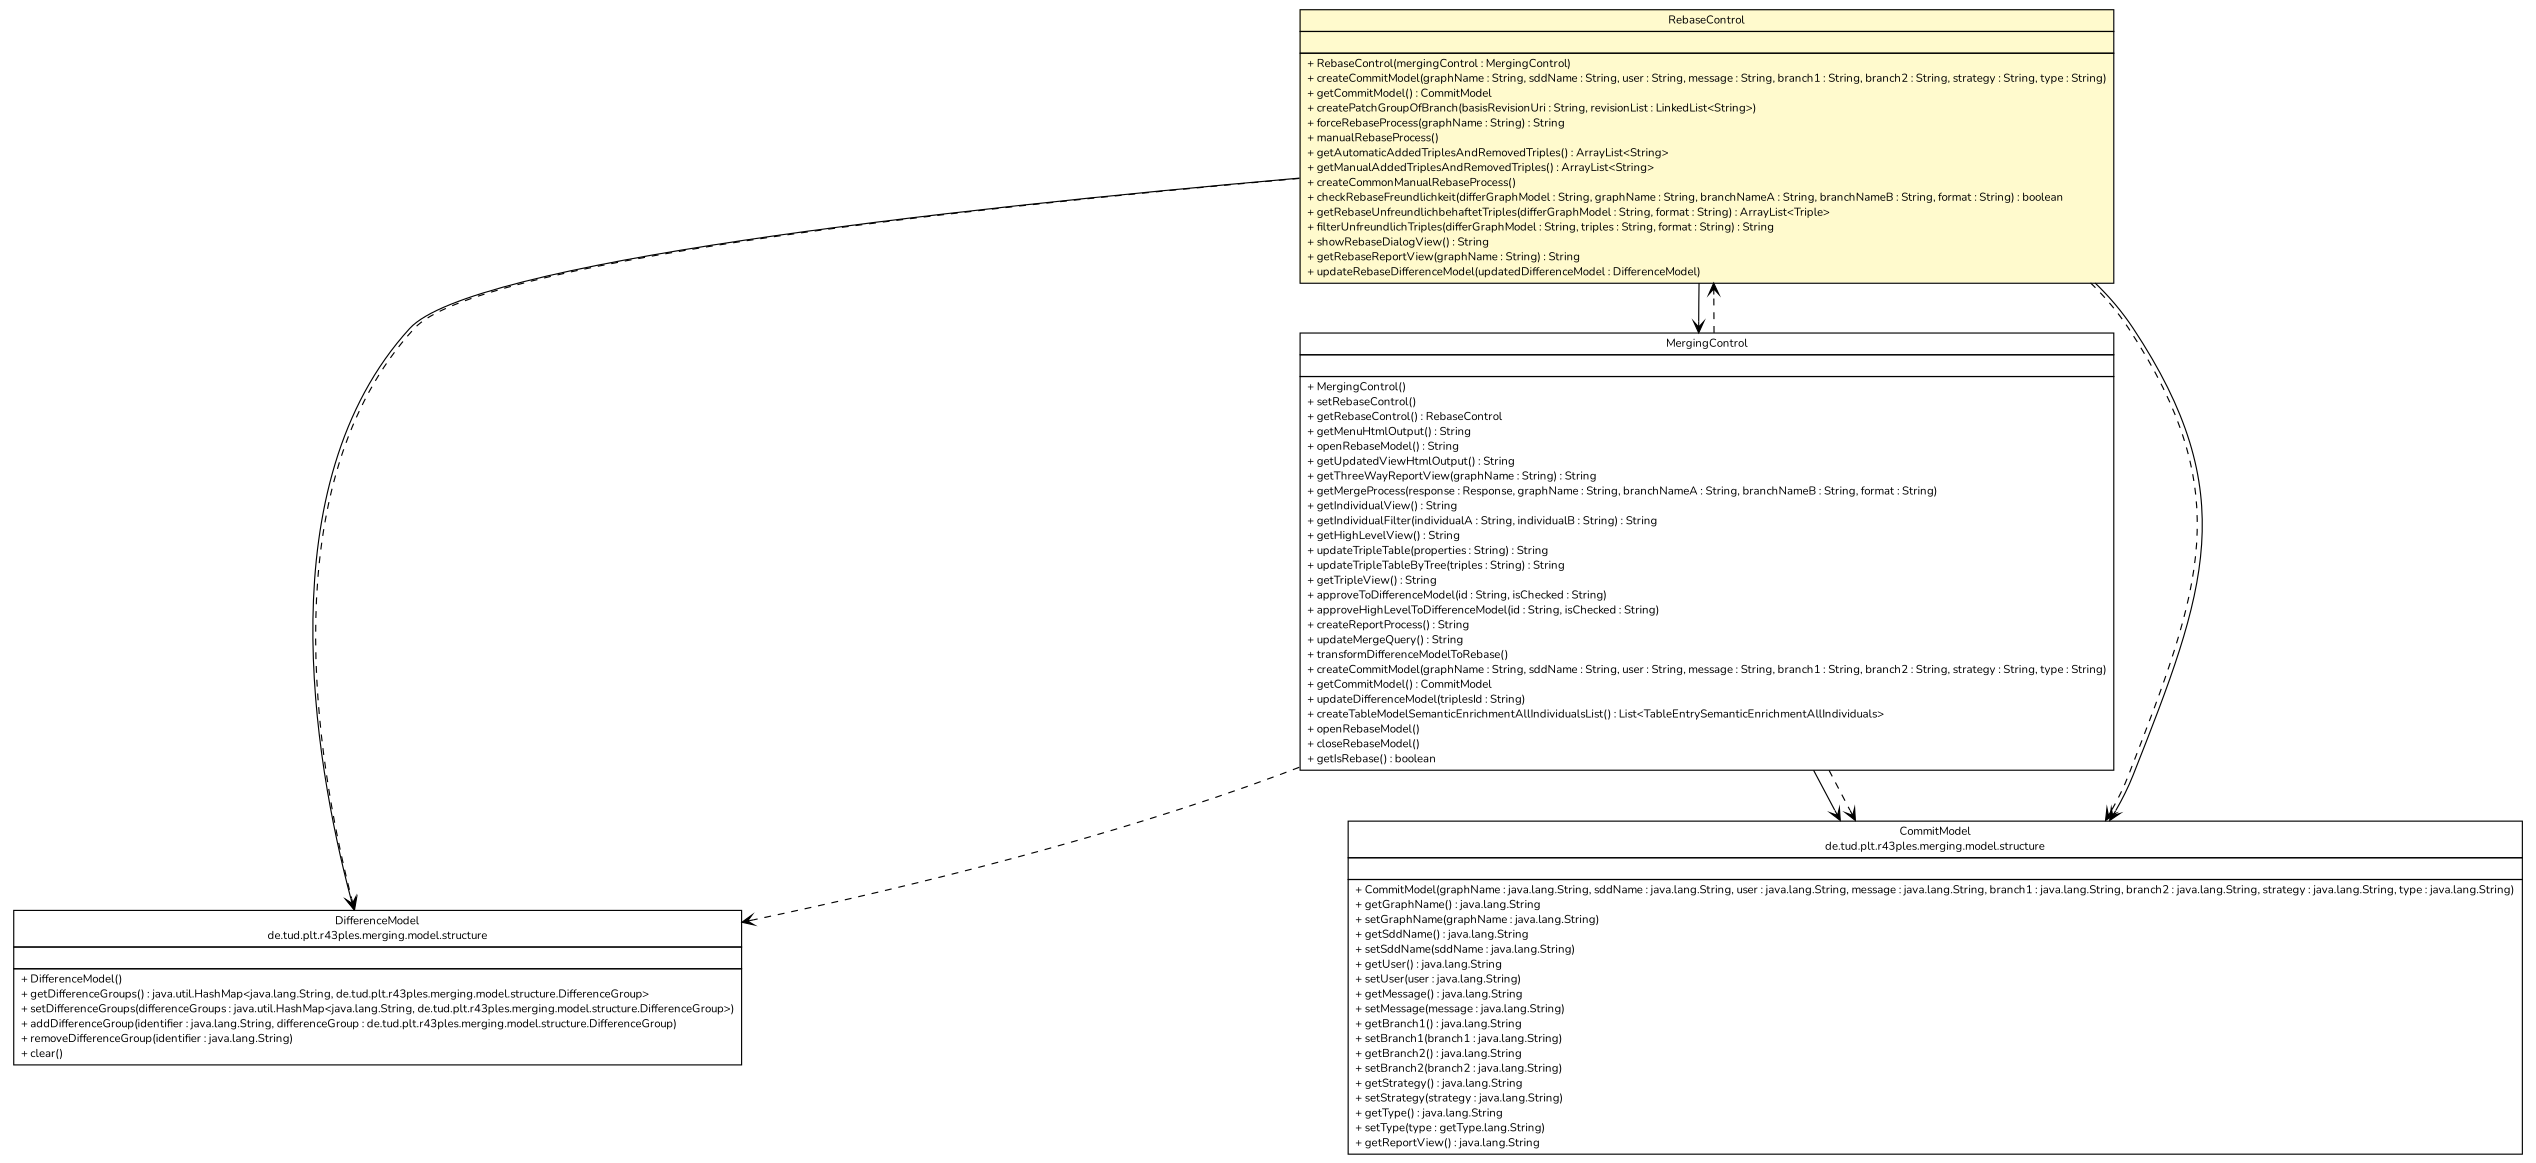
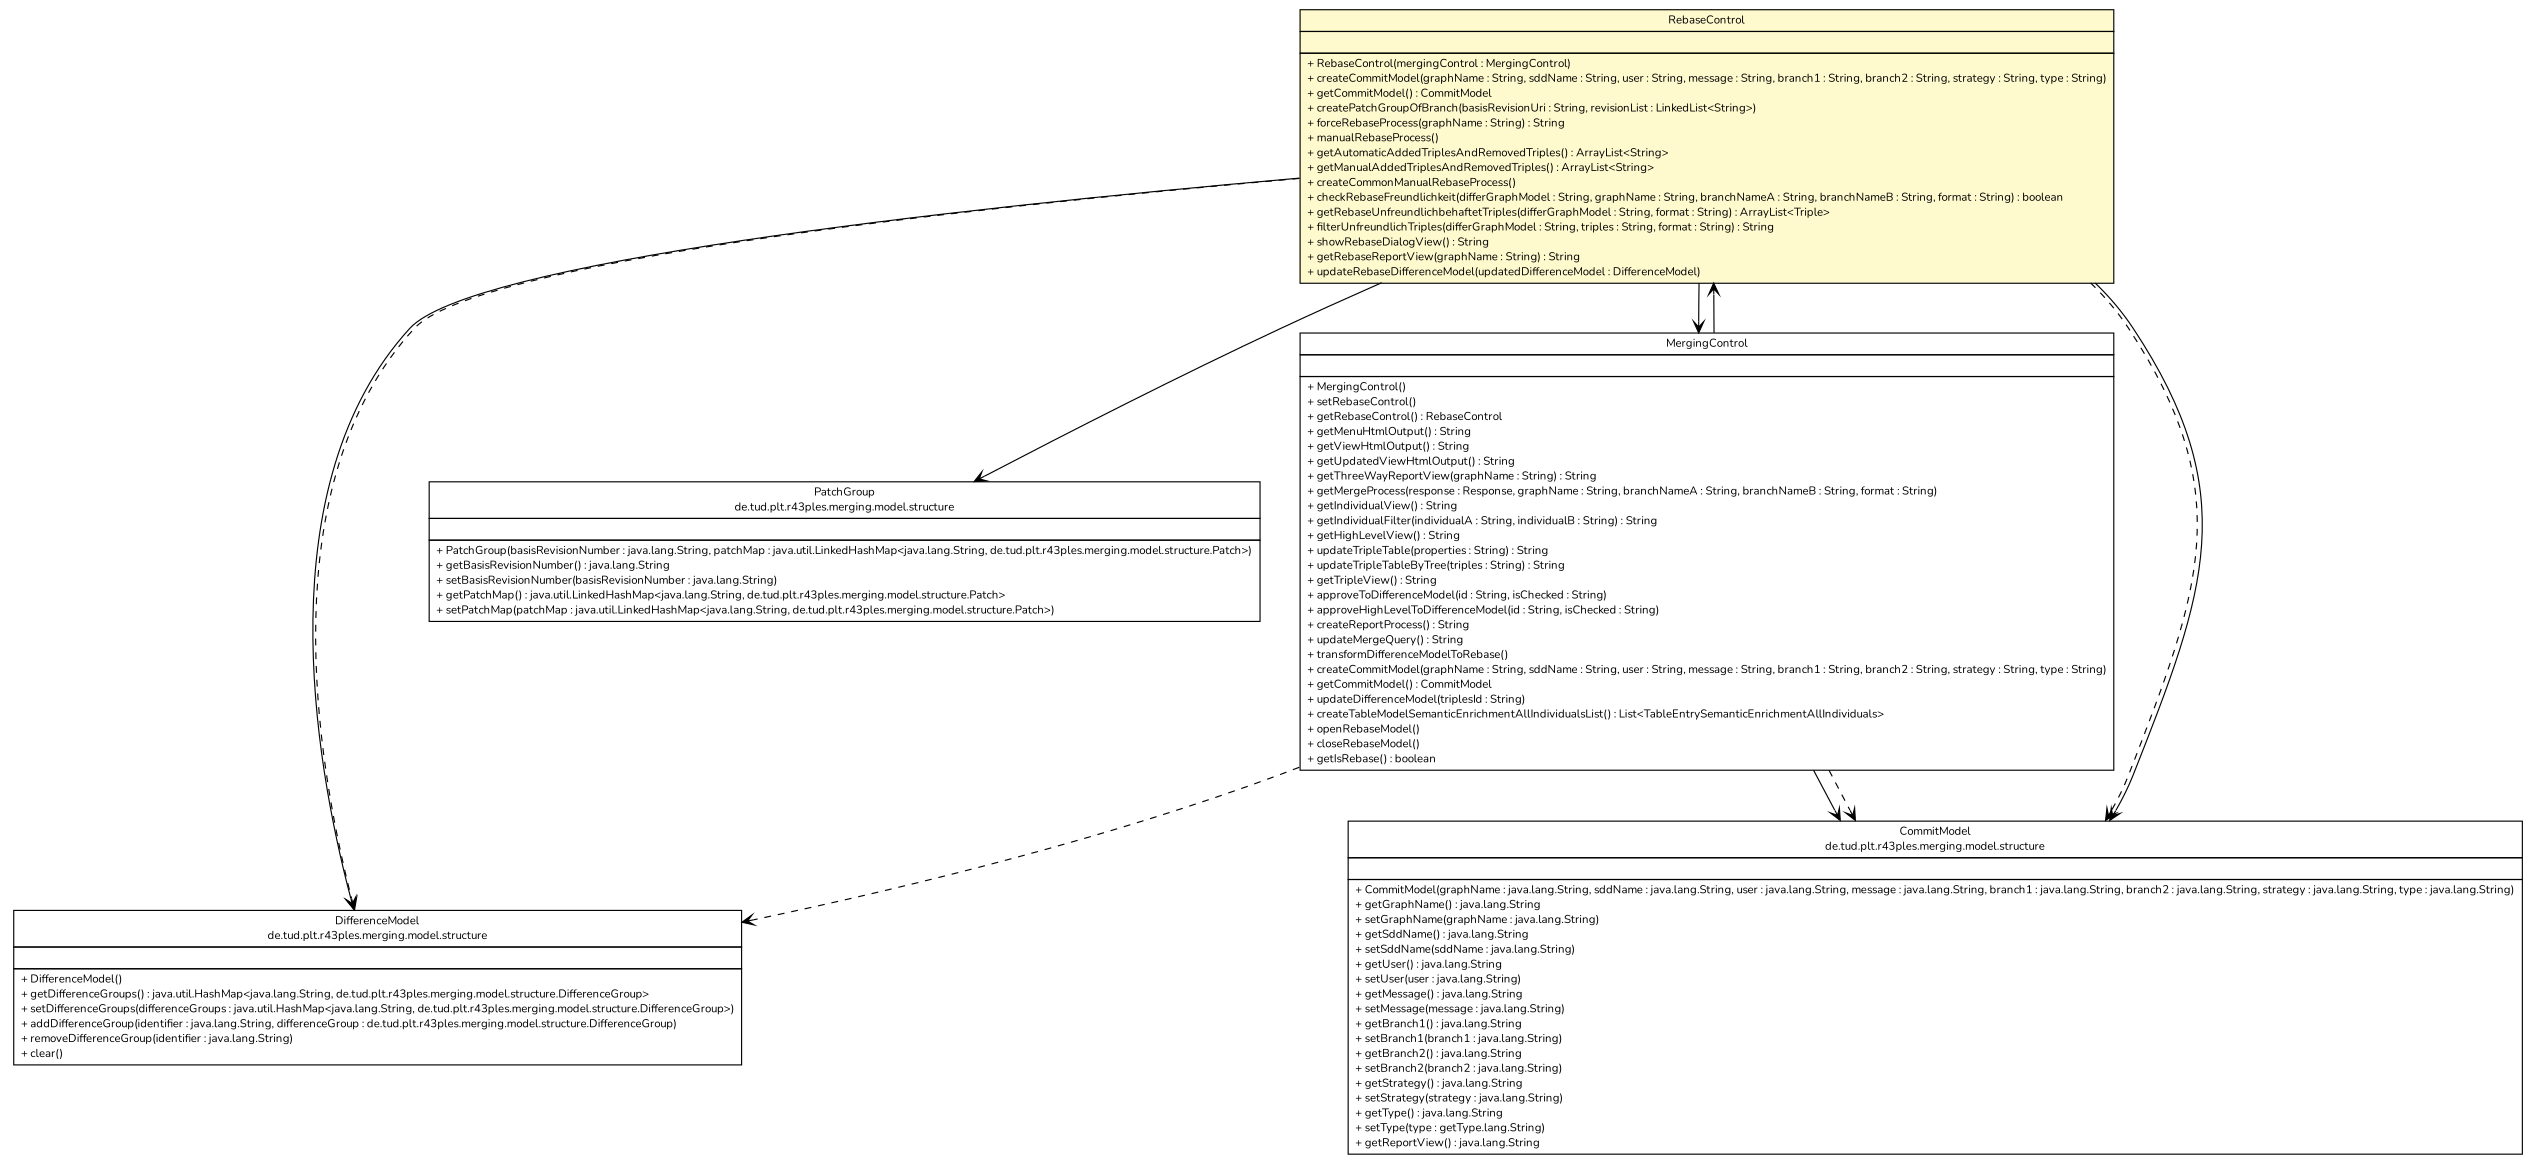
  digraph {
    fontname=Nunito
    nodesep=0.25
    ranksep=0.5
    node [fontcolor=black fontname=Nunito fontsize=10.0 shape=plaintext]
    edge [arrowhead=open color=black fontcolor=black fontname=Nunito fontsize=10.0 headport=p labelfontname=Helvetica labelfontsize=10 tailport=p]
    n1 [label=<<table title="de.tud.plt.r43ples.merging.control.RebaseControl" border="0" cellborder="1" cellspacing="0" cellpadding="2" port="p" bgcolor="lemonChiffon" href="./RebaseControl.html"> 		<tr><td><table border="0" cellspacing="0" cellpadding="1"> <tr><td align="center" balign="center"> RebaseControl </td></tr> 		</table></td></tr> 		<tr><td><table border="0" cellspacing="0" cellpadding="1"> <tr><td align="left" balign="left">  </td></tr> 		</table></td></tr> 		<tr><td><table border="0" cellspacing="0" cellpadding="1"> <tr><td align="left" balign="left"> + RebaseControl(mergingControl : MergingControl) </td></tr> <tr><td align="left" balign="left"> + createCommitModel(graphName : String, sddName : String, user : String, message : String, branch1 : String, branch2 : String, strategy : String, type : String) </td></tr> <tr><td align="left" balign="left"> + getCommitModel() : CommitModel </td></tr> <tr><td align="left" balign="left"> + createPatchGroupOfBranch(basisRevisionUri : String, revisionList : LinkedList&lt;String&gt;) </td></tr> <tr><td align="left" balign="left"> + forceRebaseProcess(graphName : String) : String </td></tr> <tr><td align="left" balign="left"> + manualRebaseProcess() </td></tr> <tr><td align="left" balign="left"> + getAutomaticAddedTriplesAndRemovedTriples() : ArrayList&lt;String&gt; </td></tr> <tr><td align="left" balign="left"> + getManualAddedTriplesAndRemovedTriples() : ArrayList&lt;String&gt; </td></tr> <tr><td align="left" balign="left"> + createCommonManualRebaseProcess() </td></tr> <tr><td align="left" balign="left"> + checkRebaseFreundlichkeit(differGraphModel : String, graphName : String, branchNameA : String, branchNameB : String, format : String) : boolean </td></tr> <tr><td align="left" balign="left"> + getRebaseUnfreundlichbehaftetTriples(differGraphModel : String, format : String) : ArrayList&lt;Triple&gt; </td></tr> <tr><td align="left" balign="left"> + filterUnfreundlichTriples(differGraphModel : String, triples : String, format : String) : String </td></tr> <tr><td align="left" balign="left"> + showRebaseDialogView() : String </td></tr> <tr><td align="left" balign="left"> + getRebaseReportView(graphName : String) : String </td></tr> <tr><td align="left" balign="left"> + updateRebaseDifferenceModel(updatedDifferenceModel : DifferenceModel) </td></tr> 		</table></td></tr> 		</table>>]
-   n2 [label=<<table title="de.tud.plt.r43ples.merging.control.MergingControl" border="0" cellborder="1" cellspacing="0" cellpadding="2" port="p" href="./MergingControl.html"> 		<tr><td><table border="0" cellspacing="0" cellpadding="1"> <tr><td align="center" balign="center"> MergingControl </td></tr> 		</table></td></tr> 		<tr><td><table border="0" cellspacing="0" cellpadding="1"> <tr><td align="left" balign="left">  </td></tr> 		</table></td></tr> 		<tr><td><table border="0" cellspacing="0" cellpadding="1"> <tr><td align="left" balign="left"> + MergingControl() </td></tr> <tr><td align="left" balign="left"> + setRebaseControl() </td></tr> <tr><td align="left" balign="left"> + getRebaseControl() : RebaseControl </td></tr> <tr><td align="left" balign="left"> + getMenuHtmlOutput() : String </td></tr> <tr><td align="left" balign="left"> + openRebaseModel() : String </td></tr> <tr><td align="left" balign="left"> + getUpdatedViewHtmlOutput() : String </td></tr> <tr><td align="left" balign="left"> + getThreeWayReportView(graphName : String) : String </td></tr> <tr><td align="left" balign="left"> + getMergeProcess(response : Response, graphName : String, branchNameA : String, branchNameB : String, format : String) </td></tr> <tr><td align="left" balign="left"> + getIndividualView() : String </td></tr> <tr><td align="left" balign="left"> + getIndividualFilter(individualA : String, individualB : String) : String </td></tr> <tr><td align="left" balign="left"> + getHighLevelView() : String </td></tr> <tr><td align="left" balign="left"> + updateTripleTable(properties : String) : String </td></tr> <tr><td align="left" balign="left"> + updateTripleTableByTree(triples : String) : String </td></tr> <tr><td align="left" balign="left"> + getTripleView() : String </td></tr> <tr><td align="left" balign="left"> + approveToDifferenceModel(id : String, isChecked : String) </td></tr> <tr><td align="left" balign="left"> + approveHighLevelToDifferenceModel(id : String, isChecked : String) </td></tr> <tr><td align="left" balign="left"> + createReportProcess() : String </td></tr> <tr><td align="left" balign="left"> + updateMergeQuery() : String </td></tr> <tr><td align="left" balign="left"> + transformDifferenceModelToRebase() </td></tr> <tr><td align="left" balign="left"> + createCommitModel(graphName : String, sddName : String, user : String, message : String, branch1 : String, branch2 : String, strategy : String, type : String) </td></tr> <tr><td align="left" balign="left"> + getCommitModel() : CommitModel </td></tr> <tr><td align="left" balign="left"> + updateDifferenceModel(triplesId : String) </td></tr> <tr><td align="left" balign="left"> + createTableModelSemanticEnrichmentAllIndividualsList() : List&lt;TableEntrySemanticEnrichmentAllIndividuals&gt; </td></tr> <tr><td align="left" balign="left"> + openRebaseModel() </td></tr> <tr><td align="left" balign="left"> + closeRebaseModel() </td></tr> <tr><td align="left" balign="left"> + getIsRebase() : boolean </td></tr> 		</table></td></tr> 		</table>>]
+   n2 [label=<<table title="de.tud.plt.r43ples.merging.control.MergingControl" border="0" cellborder="1" cellspacing="0" cellpadding="2" port="p" href="./MergingControl.html"> 		<tr><td><table border="0" cellspacing="0" cellpadding="1"> <tr><td align="center" balign="center"> MergingControl </td></tr> 		</table></td></tr> 		<tr><td><table border="0" cellspacing="0" cellpadding="1"> <tr><td align="left" balign="left">  </td></tr> 		</table></td></tr> 		<tr><td><table border="0" cellspacing="0" cellpadding="1"> <tr><td align="left" balign="left"> + MergingControl() </td></tr> <tr><td align="left" balign="left"> + setRebaseControl() </td></tr> <tr><td align="left" balign="left"> + getRebaseControl() : RebaseControl </td></tr> <tr><td align="left" balign="left"> + getMenuHtmlOutput() : String </td></tr> <tr><td align="left" balign="left"> + getViewHtmlOutput() : String </td></tr> <tr><td align="left" balign="left"> + getUpdatedViewHtmlOutput() : String </td></tr> <tr><td align="left" balign="left"> + getThreeWayReportView(graphName : String) : String </td></tr> <tr><td align="left" balign="left"> + getMergeProcess(response : Response, graphName : String, branchNameA : String, branchNameB : String, format : String) </td></tr> <tr><td align="left" balign="left"> + getIndividualView() : String </td></tr> <tr><td align="left" balign="left"> + getIndividualFilter(individualA : String, individualB : String) : String </td></tr> <tr><td align="left" balign="left"> + getHighLevelView() : String </td></tr> <tr><td align="left" balign="left"> + updateTripleTable(properties : String) : String </td></tr> <tr><td align="left" balign="left"> + updateTripleTableByTree(triples : String) : String </td></tr> <tr><td align="left" balign="left"> + getTripleView() : String </td></tr> <tr><td align="left" balign="left"> + approveToDifferenceModel(id : String, isChecked : String) </td></tr> <tr><td align="left" balign="left"> + approveHighLevelToDifferenceModel(id : String, isChecked : String) </td></tr> <tr><td align="left" balign="left"> + createReportProcess() : String </td></tr> <tr><td align="left" balign="left"> + updateMergeQuery() : String </td></tr> <tr><td align="left" balign="left"> + transformDifferenceModelToRebase() </td></tr> <tr><td align="left" balign="left"> + createCommitModel(graphName : String, sddName : String, user : String, message : String, branch1 : String, branch2 : String, strategy : String, type : String) </td></tr> <tr><td align="left" balign="left"> + getCommitModel() : CommitModel </td></tr> <tr><td align="left" balign="left"> + updateDifferenceModel(triplesId : String) </td></tr> <tr><td align="left" balign="left"> + createTableModelSemanticEnrichmentAllIndividualsList() : List&lt;TableEntrySemanticEnrichmentAllIndividuals&gt; </td></tr> <tr><td align="left" balign="left"> + openRebaseModel() </td></tr> <tr><td align="left" balign="left"> + closeRebaseModel() </td></tr> <tr><td align="left" balign="left"> + getIsRebase() : boolean </td></tr> 		</table></td></tr> 		</table>>]
+   n3 [label=<<table title="de.tud.plt.r43ples.merging.model.structure.PatchGroup" border="0" cellborder="1" cellspacing="0" cellpadding="2" port="p" href="../model/structure/PatchGroup.html"> 		<tr><td><table border="0" cellspacing="0" cellpadding="1"> <tr><td align="center" balign="center"> PatchGroup </td></tr> <tr><td align="center" balign="center"> de.tud.plt.r43ples.merging.model.structure </td></tr> 		</table></td></tr> 		<tr><td><table border="0" cellspacing="0" cellpadding="1"> <tr><td align="left" balign="left">  </td></tr> 		</table></td></tr> 		<tr><td><table border="0" cellspacing="0" cellpadding="1"> <tr><td align="left" balign="left"> + PatchGroup(basisRevisionNumber : java.lang.String, patchMap : java.util.LinkedHashMap&lt;java.lang.String, de.tud.plt.r43ples.merging.model.structure.Patch&gt;) </td></tr> <tr><td align="left" balign="left"> + getBasisRevisionNumber() : java.lang.String </td></tr> <tr><td align="left" balign="left"> + setBasisRevisionNumber(basisRevisionNumber : java.lang.String) </td></tr> <tr><td align="left" balign="left"> + getPatchMap() : java.util.LinkedHashMap&lt;java.lang.String, de.tud.plt.r43ples.merging.model.structure.Patch&gt; </td></tr> <tr><td align="left" balign="left"> + setPatchMap(patchMap : java.util.LinkedHashMap&lt;java.lang.String, de.tud.plt.r43ples.merging.model.structure.Patch&gt;) </td></tr> 		</table></td></tr> 		</table>>]
    n4 [label=<<table title="de.tud.plt.r43ples.merging.model.structure.DifferenceModel" border="0" cellborder="1" cellspacing="0" cellpadding="2" port="p" href="../model/structure/DifferenceModel.html"> 		<tr><td><table border="0" cellspacing="0" cellpadding="1"> <tr><td align="center" balign="center"> DifferenceModel </td></tr> <tr><td align="center" balign="center"> de.tud.plt.r43ples.merging.model.structure </td></tr> 		</table></td></tr> 		<tr><td><table border="0" cellspacing="0" cellpadding="1"> <tr><td align="left" balign="left">  </td></tr> 		</table></td></tr> 		<tr><td><table border="0" cellspacing="0" cellpadding="1"> <tr><td align="left" balign="left"> + DifferenceModel() </td></tr> <tr><td align="left" balign="left"> + getDifferenceGroups() : java.util.HashMap&lt;java.lang.String, de.tud.plt.r43ples.merging.model.structure.DifferenceGroup&gt; </td></tr> <tr><td align="left" balign="left"> + setDifferenceGroups(differenceGroups : java.util.HashMap&lt;java.lang.String, de.tud.plt.r43ples.merging.model.structure.DifferenceGroup&gt;) </td></tr> <tr><td align="left" balign="left"> + addDifferenceGroup(identifier : java.lang.String, differenceGroup : de.tud.plt.r43ples.merging.model.structure.DifferenceGroup) </td></tr> <tr><td align="left" balign="left"> + removeDifferenceGroup(identifier : java.lang.String) </td></tr> <tr><td align="left" balign="left"> + clear() </td></tr> 		</table></td></tr> 		</table>>]
    n5 [label=<<table title="de.tud.plt.r43ples.merging.model.structure.CommitModel" border="0" cellborder="1" cellspacing="0" cellpadding="2" port="p" href="../model/structure/CommitModel.html"> 		<tr><td><table border="0" cellspacing="0" cellpadding="1"> <tr><td align="center" balign="center"> CommitModel </td></tr> <tr><td align="center" balign="center"> de.tud.plt.r43ples.merging.model.structure </td></tr> 		</table></td></tr> 		<tr><td><table border="0" cellspacing="0" cellpadding="1"> <tr><td align="left" balign="left">  </td></tr> 		</table></td></tr> 		<tr><td><table border="0" cellspacing="0" cellpadding="1"> <tr><td align="left" balign="left"> + CommitModel(graphName : java.lang.String, sddName : java.lang.String, user : java.lang.String, message : java.lang.String, branch1 : java.lang.String, branch2 : java.lang.String, strategy : java.lang.String, type : java.lang.String) </td></tr> <tr><td align="left" balign="left"> + getGraphName() : java.lang.String </td></tr> <tr><td align="left" balign="left"> + setGraphName(graphName : java.lang.String) </td></tr> <tr><td align="left" balign="left"> + getSddName() : java.lang.String </td></tr> <tr><td align="left" balign="left"> + setSddName(sddName : java.lang.String) </td></tr> <tr><td align="left" balign="left"> + getUser() : java.lang.String </td></tr> <tr><td align="left" balign="left"> + setUser(user : java.lang.String) </td></tr> <tr><td align="left" balign="left"> + getMessage() : java.lang.String </td></tr> <tr><td align="left" balign="left"> + setMessage(message : java.lang.String) </td></tr> <tr><td align="left" balign="left"> + getBranch1() : java.lang.String </td></tr> <tr><td align="left" balign="left"> + setBranch1(branch1 : java.lang.String) </td></tr> <tr><td align="left" balign="left"> + getBranch2() : java.lang.String </td></tr> <tr><td align="left" balign="left"> + setBranch2(branch2 : java.lang.String) </td></tr> <tr><td align="left" balign="left"> + getStrategy() : java.lang.String </td></tr> <tr><td align="left" balign="left"> + setStrategy(strategy : java.lang.String) </td></tr> <tr><td align="left" balign="left"> + getType() : java.lang.String </td></tr> <tr><td align="left" balign="left"> + setType(type : getType.lang.String) </td></tr> <tr><td align="left" balign="left"> + getReportView() : java.lang.String </td></tr> 		</table></td></tr> 		</table>>]
    n1 -> n2
+   n1 -> n3
    n1 -> n4
    n1 -> n4 [style=dashed]
    n1 -> n5
    n1 -> n5 [style=dashed]
-   n2 -> n1 [style=dashed]
+   n2 -> n1
    n2 -> n4 [style=dashed]
    n2 -> n5
    n2 -> n5 [style=dashed]
  }
